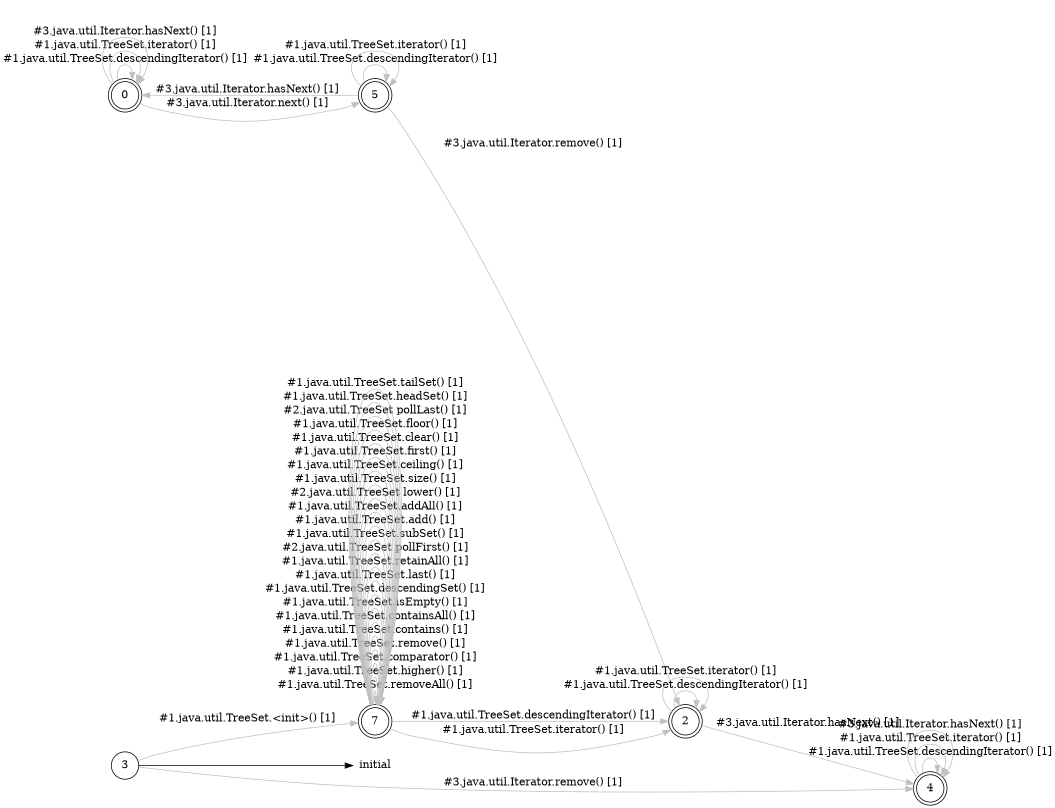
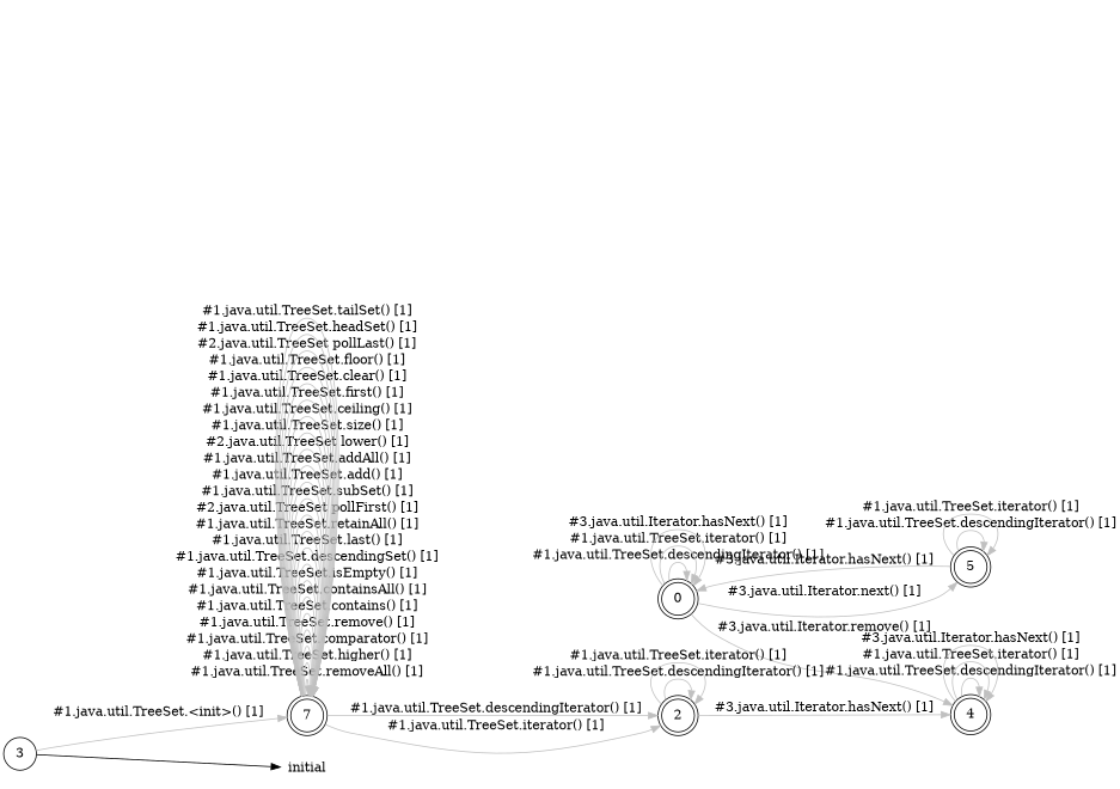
  digraph {
    rankdir=LR
    node [shape=doublecircle]
    edge [color=gray style="setlinewidth(1)"]
    0
    4
    5
    2
    n5 [label=7]
    3 [shape=circle]
    initial [shape=plaintext]
    0 -> 0 [label="#1.java.util.TreeSet.descendingIterator() [1]"]
    0 -> 0 [label="#1.java.util.TreeSet.iterator() [1]"]
    0 -> 0 [label="#3.java.util.Iterator.hasNext() [1]"]
-   3 -> 4 [label="#3.java.util.Iterator.remove() [1]"]
+   0 -> 4 [label="#3.java.util.Iterator.remove() [1]"]
    0 -> 5 [label="#3.java.util.Iterator.next() [1]"]
    4 -> 4 [label="#1.java.util.TreeSet.descendingIterator() [1]"]
    4 -> 4 [label="#1.java.util.TreeSet.iterator() [1]"]
    4 -> 4 [label="#3.java.util.Iterator.hasNext() [1]"]
    5 -> 0 [label="#3.java.util.Iterator.hasNext() [1]"]
    5 -> 5 [label="#1.java.util.TreeSet.descendingIterator() [1]"]
    5 -> 5 [label="#1.java.util.TreeSet.iterator() [1]"]
-   5 -> 2 [label="#3.java.util.Iterator.remove() [1]"]
    2 -> 4 [label="#3.java.util.Iterator.hasNext() [1]"]
    2 -> 2 [label="#1.java.util.TreeSet.descendingIterator() [1]"]
    2 -> 2 [label="#1.java.util.TreeSet.iterator() [1]"]
    n5 -> 2 [label="#1.java.util.TreeSet.descendingIterator() [1]"]
    n5 -> 2 [label="#1.java.util.TreeSet.iterator() [1]"]
    n5 -> n5 [label="#1.java.util.TreeSet.removeAll() [1]"]
    n5 -> n5 [label="#1.java.util.TreeSet.higher() [1]"]
    n5 -> n5 [label="#1.java.util.TreeSet.comparator() [1]"]
    n5 -> n5 [label="#1.java.util.TreeSet.remove() [1]"]
    n5 -> n5 [label="#1.java.util.TreeSet.contains() [1]"]
    n5 -> n5 [label="#1.java.util.TreeSet.containsAll() [1]"]
    n5 -> n5 [label="#1.java.util.TreeSet.isEmpty() [1]"]
    n5 -> n5 [label="#1.java.util.TreeSet.descendingSet() [1]"]
    n5 -> n5 [label="#1.java.util.TreeSet.last() [1]"]
    n5 -> n5 [label="#1.java.util.TreeSet.retainAll() [1]"]
    n5 -> n5 [label="#2.java.util.TreeSet pollFirst() [1]"]
    n5 -> n5 [label="#1.java.util.TreeSet.subSet() [1]"]
    n5 -> n5 [label="#1.java.util.TreeSet.add() [1]"]
    n5 -> n5 [label="#1.java.util.TreeSet.addAll() [1]"]
    n5 -> n5 [label="#2.java.util.TreeSet lower() [1]"]
    n5 -> n5 [label="#1.java.util.TreeSet.size() [1]"]
    n5 -> n5 [label="#1.java.util.TreeSet.ceiling() [1]"]
    n5 -> n5 [label="#1.java.util.TreeSet.first() [1]"]
    n5 -> n5 [label="#1.java.util.TreeSet.clear() [1]"]
    n5 -> n5 [label="#1.java.util.TreeSet.floor() [1]"]
    n5 -> n5 [label="#2.java.util.TreeSet pollLast() [1]"]
    n5 -> n5 [label="#1.java.util.TreeSet.headSet() [1]"]
    n5 -> n5 [label="#1.java.util.TreeSet.tailSet() [1]"]
    3 -> n5 [label="#1.java.util.TreeSet.<init>() [1]"]
    3 -> initial [color="" style=""]
  }
